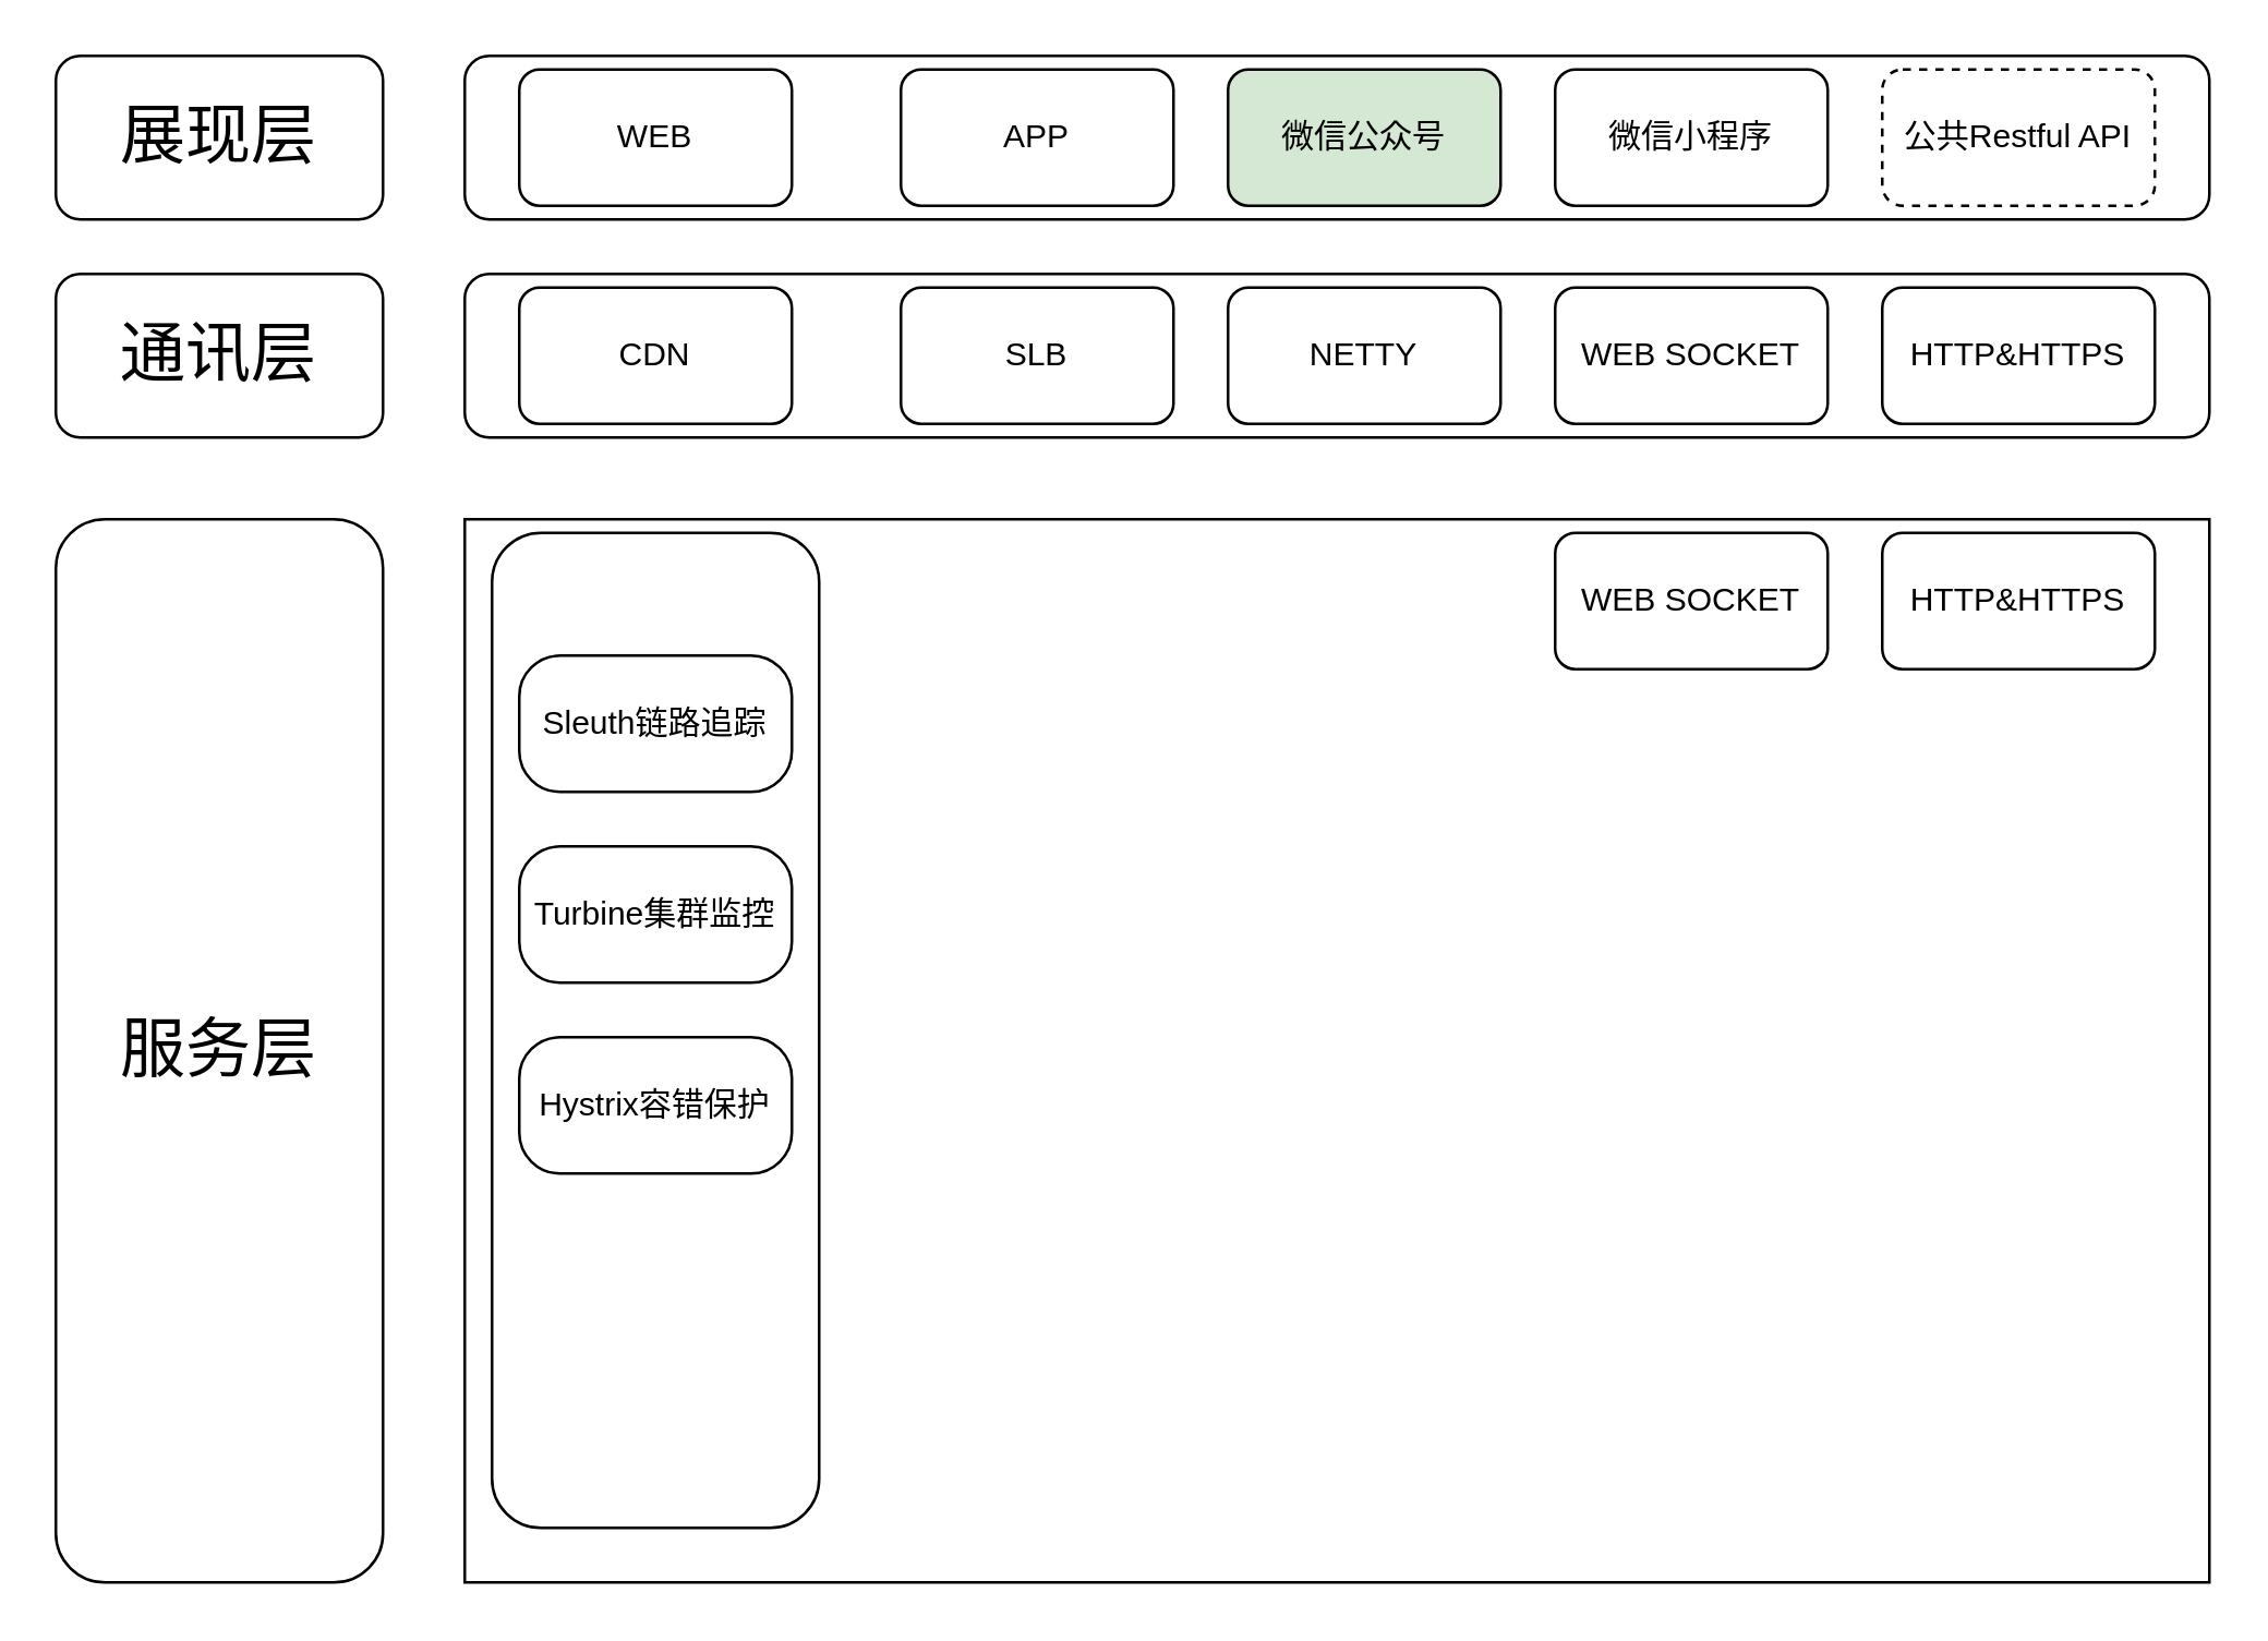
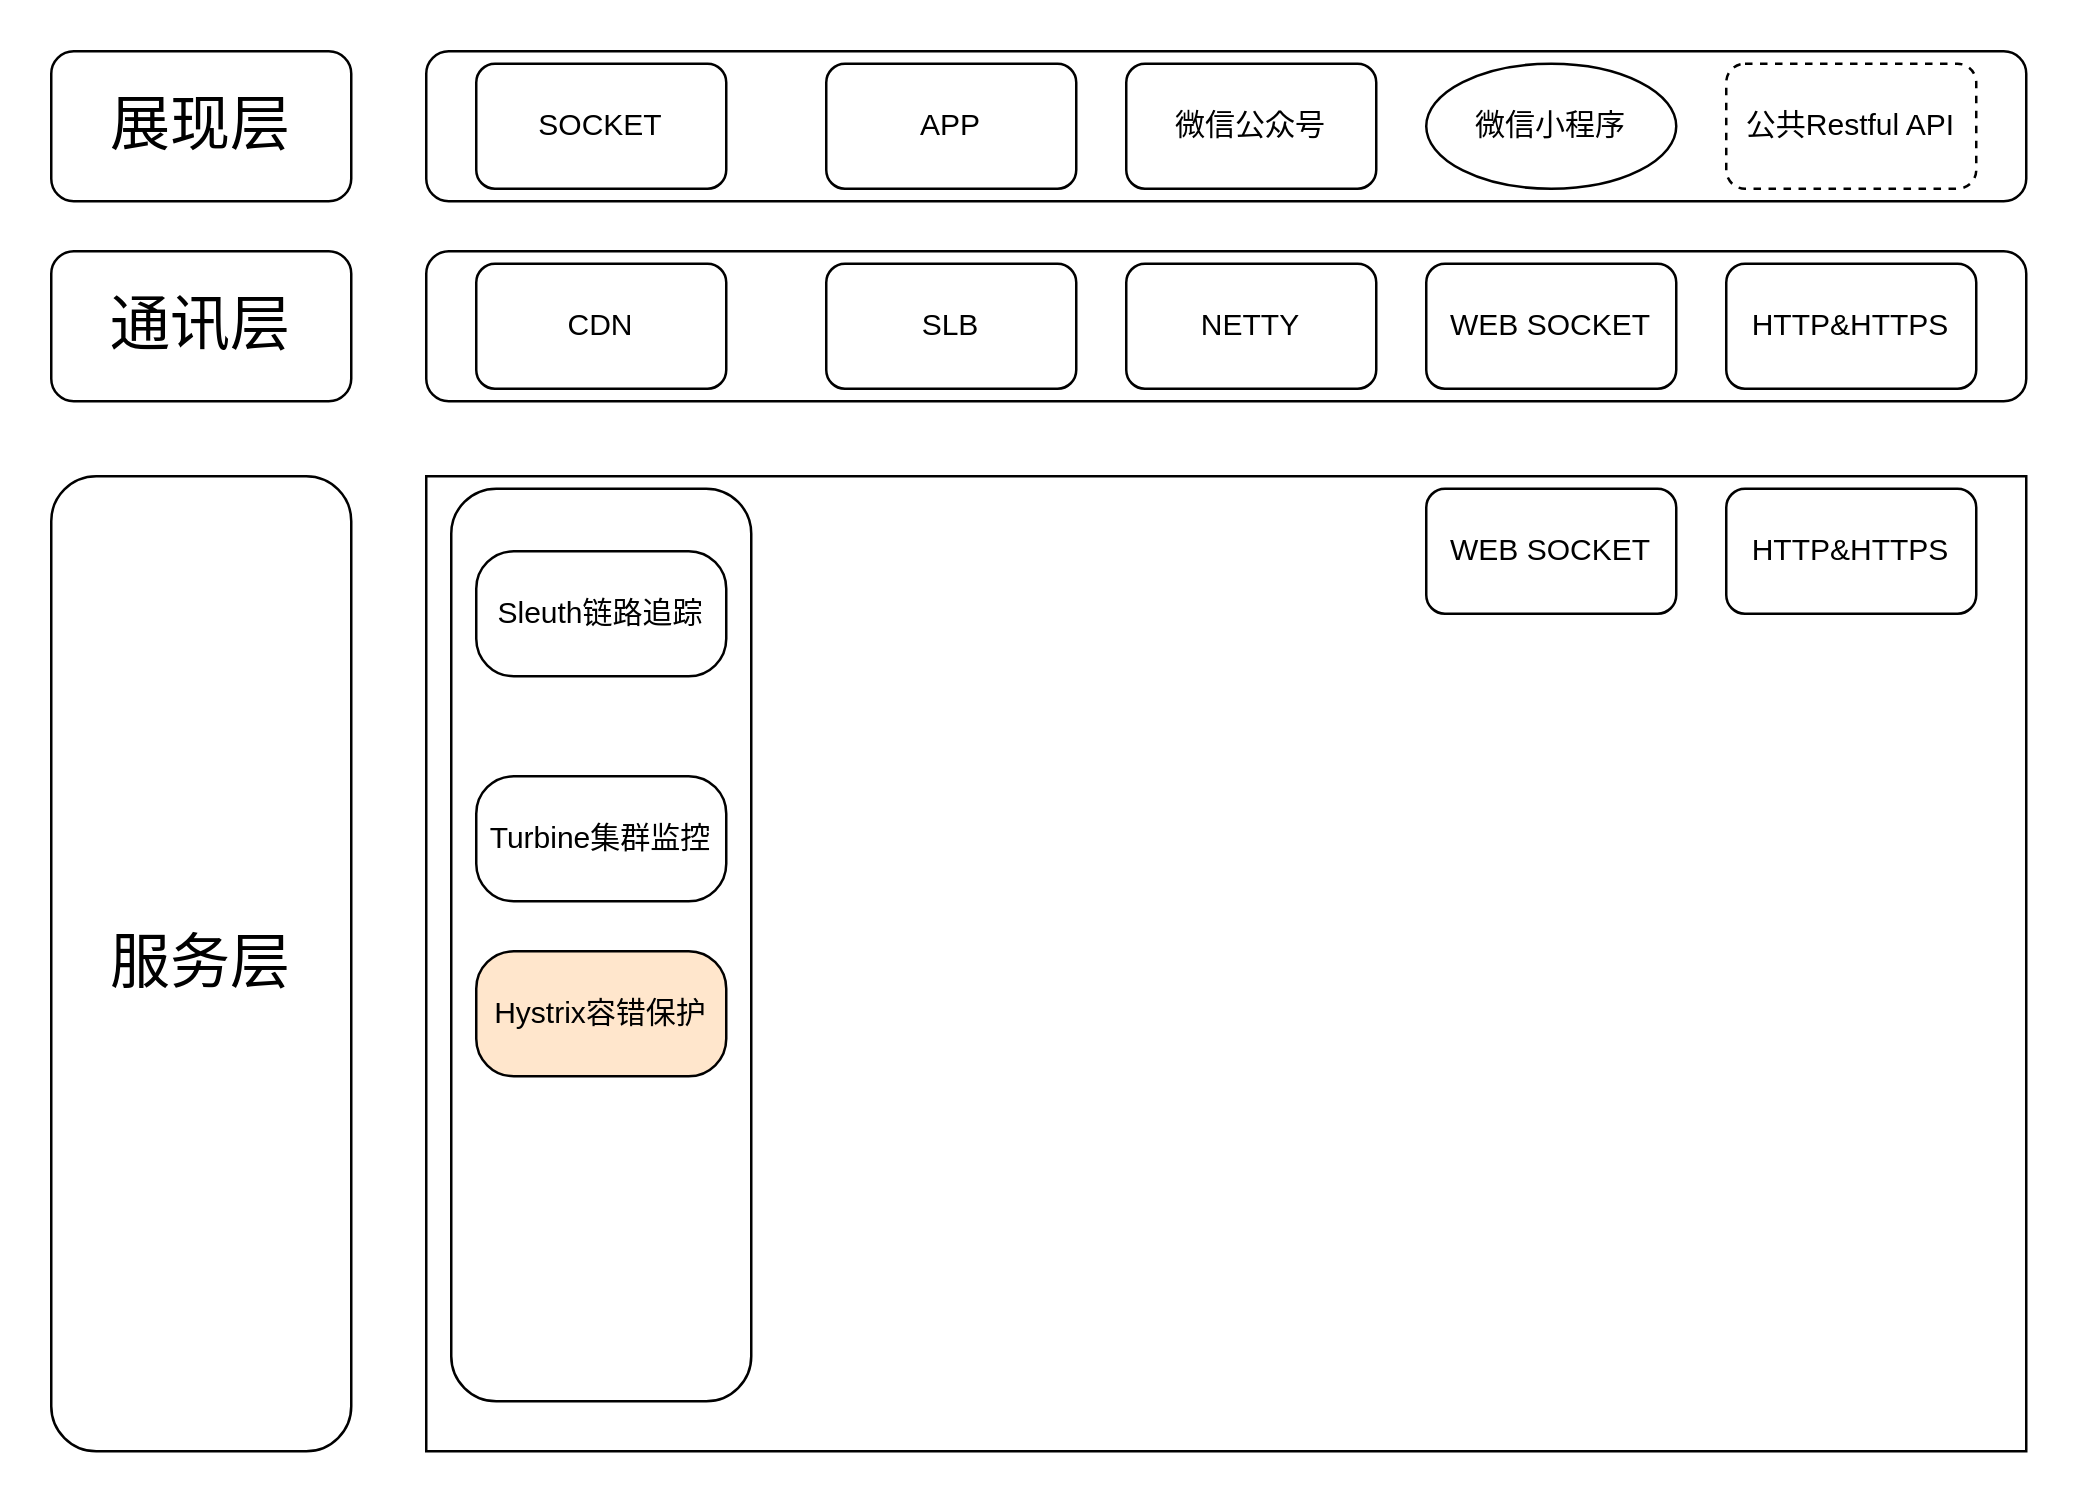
  <mxCell id="0" />
  <mxCell id="1" parent="0" />
  <mxCell id="2" value="&lt;h1&gt;&lt;span style=&quot;font-weight: normal&quot;&gt;展现层&lt;/span&gt;&lt;/h1&gt;" style="rounded=1;whiteSpace=wrap;html=1;" vertex="1" parent="1"><mxGeometry x="20" y="20" width="120" height="60" as="geometry" /></mxCell>
  <mxCell id="3" value="" style="rounded=1;whiteSpace=wrap;html=1;" vertex="1" parent="1"><mxGeometry x="170" y="20" width="640" height="60" as="geometry" /></mxCell>
- <mxCell id="4" value="WEB" style="rounded=1;whiteSpace=wrap;html=1;" vertex="1" parent="1"><mxGeometry x="190" y="25" width="100" height="50" as="geometry" /></mxCell>
+ <mxCell id="4" value="SOCKET" style="rounded=1;whiteSpace=wrap;html=1;" vertex="1" parent="1"><mxGeometry x="190" y="25" width="100" height="50" as="geometry" /></mxCell>
  <mxCell id="5" value="APP" style="rounded=1;whiteSpace=wrap;html=1;" vertex="1" parent="1"><mxGeometry x="330" y="25" width="100" height="50" as="geometry" /></mxCell>
- <mxCell id="6" value="微信小程序" style="rounded=1;whiteSpace=wrap;html=1;" vertex="1" parent="1"><mxGeometry x="570" y="25" width="100" height="50" as="geometry" /></mxCell>
+ <mxCell id="6" value="微信小程序" style="ellipse;whiteSpace=wrap;html=1;" vertex="1" parent="1"><mxGeometry x="570" y="25" width="100" height="50" as="geometry" /></mxCell>
  <mxCell id="7" value="公共Restful API" style="rounded=1;whiteSpace=wrap;html=1;dashed=1;" vertex="1" parent="1"><mxGeometry x="690" y="25" width="100" height="50" as="geometry" /></mxCell>
- <mxCell id="8" value="微信公众号" style="rounded=1;whiteSpace=wrap;html=1;fillColor=#d5e8d4;" vertex="1" parent="1"><mxGeometry x="450" y="25" width="100" height="50" as="geometry" /></mxCell>
+ <mxCell id="8" value="微信公众号" style="rounded=1;whiteSpace=wrap;html=1;" vertex="1" parent="1"><mxGeometry x="450" y="25" width="100" height="50" as="geometry" /></mxCell>
  <mxCell id="9" value="&lt;h1&gt;&lt;span style=&quot;font-weight: normal&quot;&gt;通讯层&lt;/span&gt;&lt;/h1&gt;" style="rounded=1;whiteSpace=wrap;html=1;" vertex="1" parent="1"><mxGeometry x="20" y="100" width="120" height="60" as="geometry" /></mxCell>
  <mxCell id="10" value="" style="rounded=1;whiteSpace=wrap;html=1;" vertex="1" parent="1"><mxGeometry x="170" y="100" width="640" height="60" as="geometry" /></mxCell>
  <mxCell id="11" value="CDN" style="rounded=1;whiteSpace=wrap;html=1;" vertex="1" parent="1"><mxGeometry x="190" y="105" width="100" height="50" as="geometry" /></mxCell>
  <mxCell id="12" value="SLB" style="rounded=1;whiteSpace=wrap;html=1;" vertex="1" parent="1"><mxGeometry x="330" y="105" width="100" height="50" as="geometry" /></mxCell>
  <mxCell id="13" value="WEB SOCKET" style="rounded=1;whiteSpace=wrap;html=1;" vertex="1" parent="1"><mxGeometry x="570" y="105" width="100" height="50" as="geometry" /></mxCell>
  <mxCell id="14" value="HTTP&amp;amp;HTTPS" style="rounded=1;whiteSpace=wrap;html=1;" vertex="1" parent="1"><mxGeometry x="690" y="105" width="100" height="50" as="geometry" /></mxCell>
  <mxCell id="15" value="NETTY" style="rounded=1;whiteSpace=wrap;html=1;" vertex="1" parent="1"><mxGeometry x="450" y="105" width="100" height="50" as="geometry" /></mxCell>
  <mxCell id="16" value="&lt;h1&gt;&lt;span style=&quot;font-weight: 400&quot;&gt;服务层&lt;/span&gt;&lt;/h1&gt;" style="rounded=1;whiteSpace=wrap;html=1;" vertex="1" parent="1"><mxGeometry x="20" y="190" width="120" height="390" as="geometry" /></mxCell>
  <mxCell id="17" value="" style="rounded=8;whiteSpace=wrap;html=1;rotatable=0;connectable=1;" vertex="1" parent="1"><mxGeometry x="170" y="190" width="640" height="390" as="geometry" /></mxCell>
  <mxCell id="18" value="" style="rounded=1;whiteSpace=wrap;html=1;" vertex="1" parent="1"><mxGeometry x="180" y="195" width="120" height="365" as="geometry" /></mxCell>
  <mxCell id="19" value="WEB SOCKET" style="rounded=1;whiteSpace=wrap;html=1;" vertex="1" parent="1"><mxGeometry x="570" y="195" width="100" height="50" as="geometry" /></mxCell>
  <mxCell id="20" value="HTTP&amp;amp;HTTPS" style="rounded=1;whiteSpace=wrap;html=1;" vertex="1" parent="1"><mxGeometry x="690" y="195" width="100" height="50" as="geometry" /></mxCell>
  <mxCell id="21" value="Turbine集群监控" style="rounded=1;whiteSpace=wrap;html=1;arcSize=30;" vertex="1" parent="1"><mxGeometry x="190" y="310" width="100" height="50" as="geometry" /></mxCell>
- <mxCell id="22" value="Hystrix容错保护" style="rounded=1;whiteSpace=wrap;html=1;arcSize=30;" vertex="1" parent="1"><mxGeometry x="190" y="380" width="100" height="50" as="geometry" /></mxCell>
- <mxCell id="23" value="Sleuth链路追踪" style="rounded=1;whiteSpace=wrap;html=1;arcSize=30;" vertex="1" parent="1"><mxGeometry x="190" y="240" width="100" height="50" as="geometry" /></mxCell>
+ <mxCell id="22" value="Hystrix容错保护" style="rounded=1;whiteSpace=wrap;html=1;arcSize=30;fillColor=#ffe6cc;" vertex="1" parent="1"><mxGeometry x="190" y="380" width="100" height="50" as="geometry" /></mxCell>
+ <mxCell id="23" value="Sleuth链路追踪" style="rounded=1;whiteSpace=wrap;html=1;arcSize=30;" vertex="1" parent="1"><mxGeometry x="190" y="220" width="100" height="50" as="geometry" /></mxCell>
